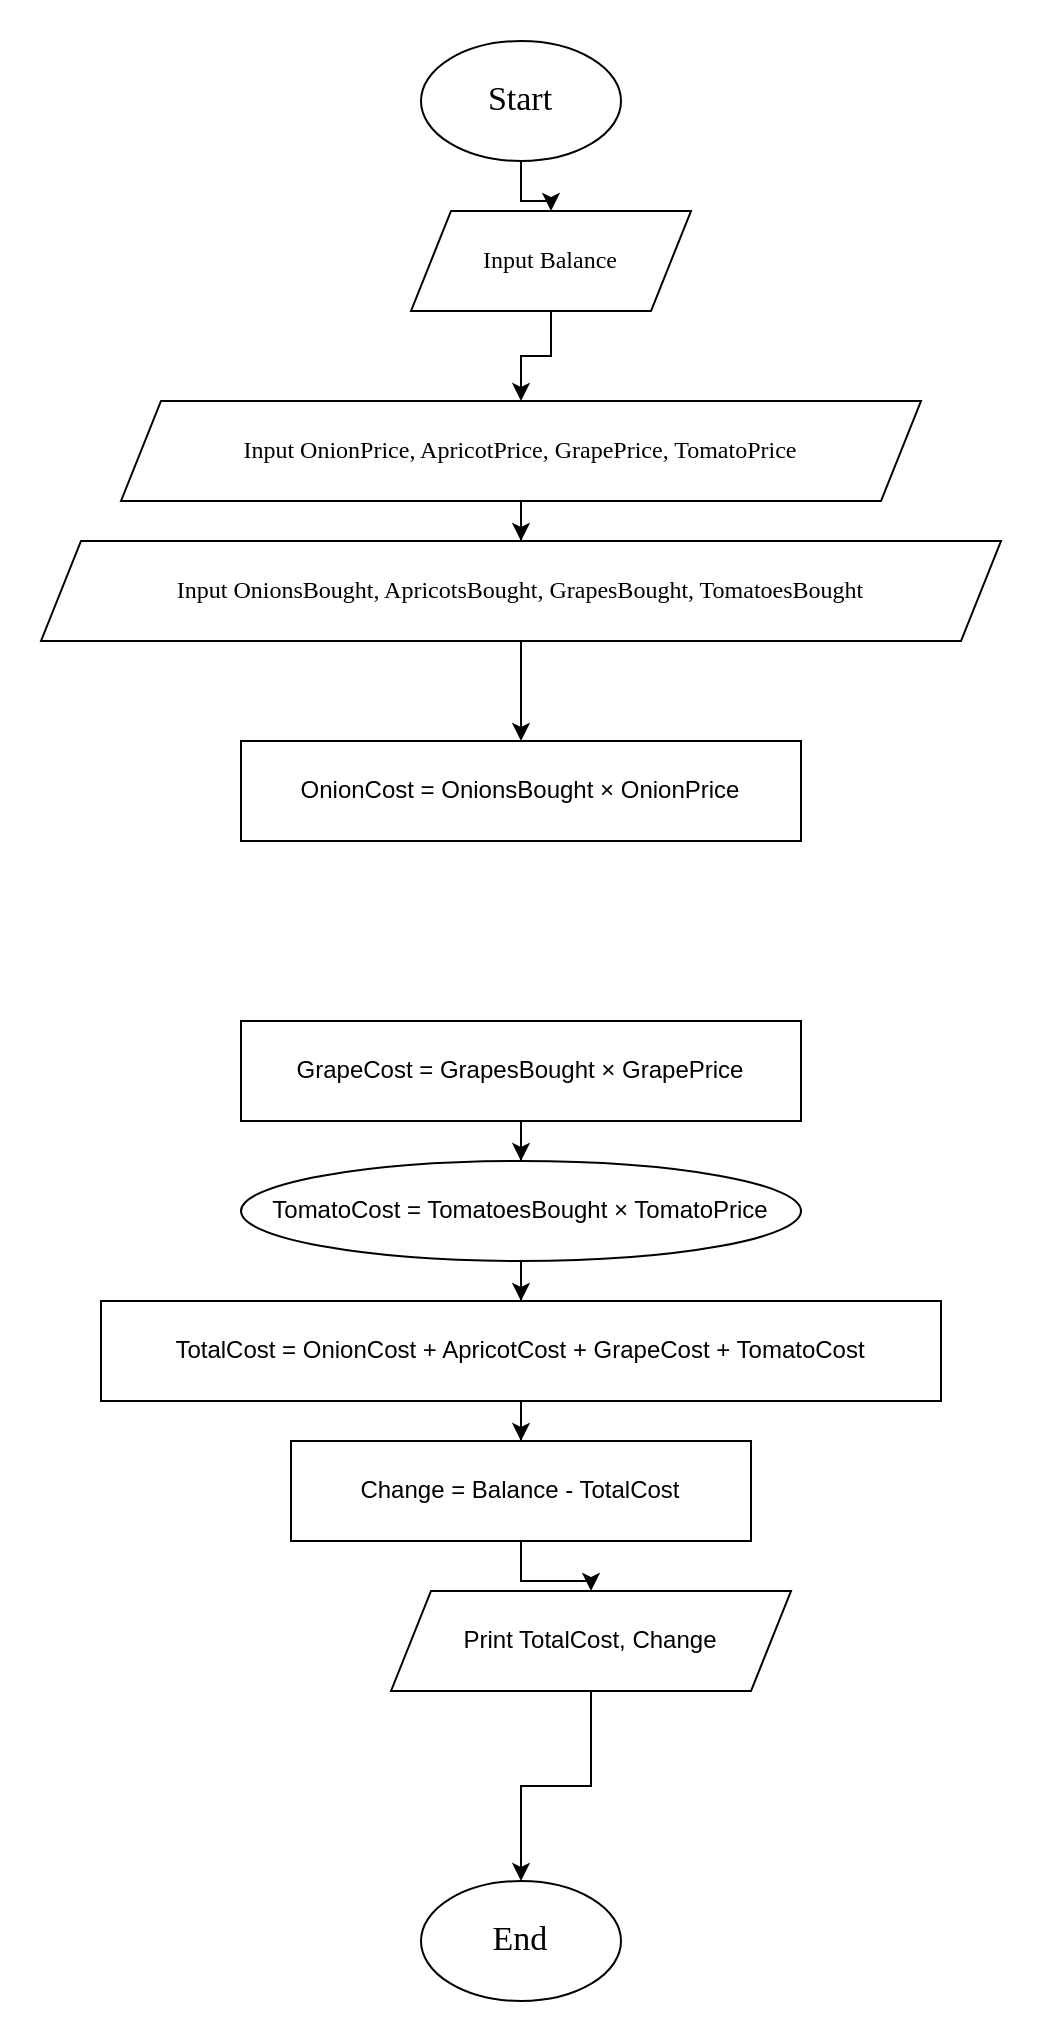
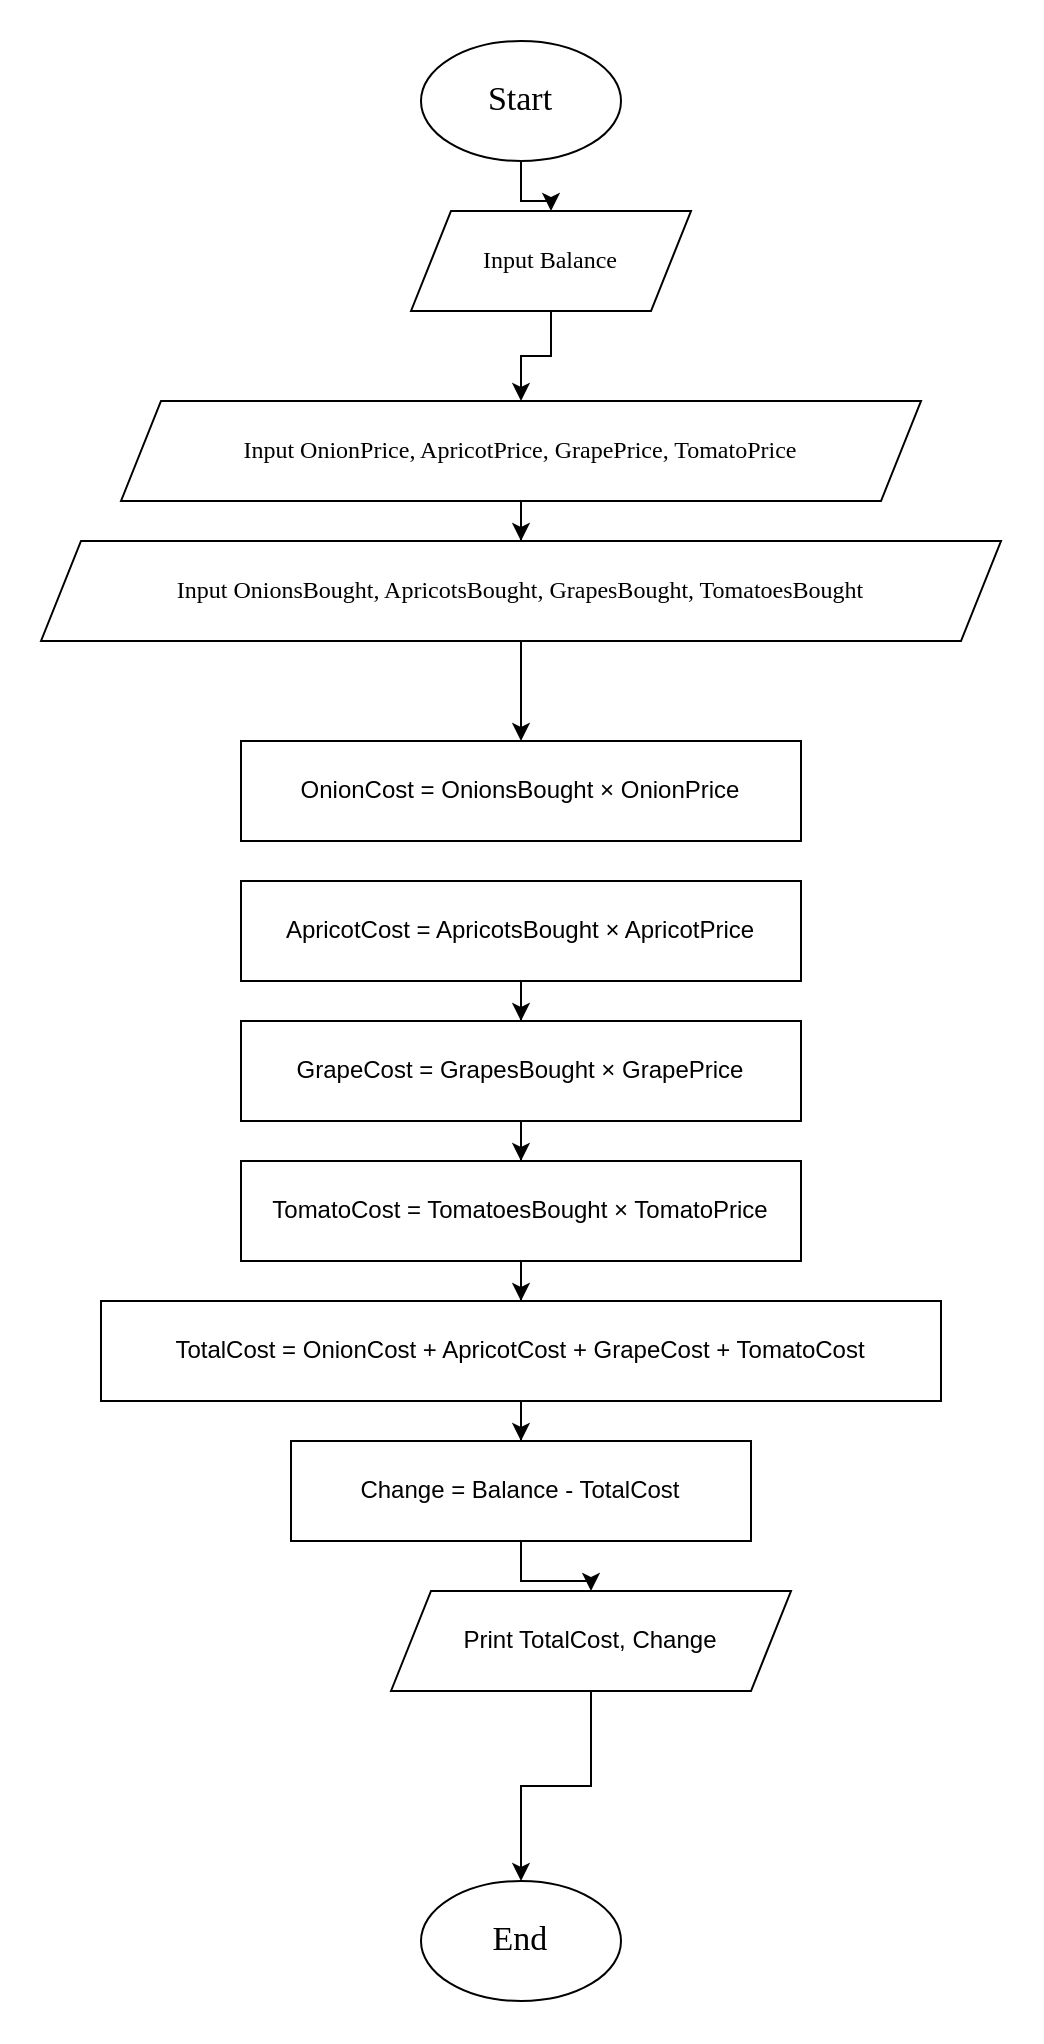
  <mxCell id="0" />
  <mxCell id="1" parent="0" />
  <mxCell id="2" value="" style="edgeStyle=orthogonalEdgeStyle;rounded=0;orthogonalLoop=1;jettySize=auto;html=1;" edge="1" parent="1" source="3" target="6"><mxGeometry relative="1" as="geometry" /></mxCell>
  <mxCell id="3" value="Start" style="ellipse;whiteSpace=wrap;html=1;fontFamily=Verdana;fontSize=17;" vertex="1" parent="1"><mxGeometry x="210" y="20" width="100" height="60" as="geometry" /></mxCell>
  <mxCell id="4" value="End" style="ellipse;whiteSpace=wrap;html=1;fontFamily=Verdana;fontSize=17;" vertex="1" parent="1"><mxGeometry x="210" y="940" width="100" height="60" as="geometry" /></mxCell>
  <mxCell id="5" value="" style="edgeStyle=orthogonalEdgeStyle;rounded=0;orthogonalLoop=1;jettySize=auto;html=1;" edge="1" parent="1" source="6" target="8"><mxGeometry relative="1" as="geometry" /></mxCell>
  <mxCell id="6" value="Input Balance" style="shape=parallelogram;perimeter=parallelogramPerimeter;whiteSpace=wrap;html=1;fixedSize=1;fontFamily=Verdana;" vertex="1" parent="1"><mxGeometry x="205" y="105" width="140" height="50" as="geometry" /></mxCell>
  <mxCell id="7" value="" style="edgeStyle=orthogonalEdgeStyle;rounded=0;orthogonalLoop=1;jettySize=auto;html=1;" edge="1" parent="1" source="8" target="10"><mxGeometry relative="1" as="geometry" /></mxCell>
  <mxCell id="8" value="Input OnionPrice, ApricotPrice, GrapePrice, TomatoPrice" style="shape=parallelogram;perimeter=parallelogramPerimeter;whiteSpace=wrap;html=1;fixedSize=1;fontFamily=Verdana;" vertex="1" parent="1"><mxGeometry x="60" y="200" width="400" height="50" as="geometry" /></mxCell>
  <mxCell id="9" value="" style="edgeStyle=orthogonalEdgeStyle;rounded=0;orthogonalLoop=1;jettySize=auto;html=1;" edge="1" parent="1" source="10" target="11"><mxGeometry relative="1" as="geometry" /></mxCell>
  <mxCell id="10" value="Input OnionsBought, ApricotsBought, GrapesBought, TomatoesBought" style="shape=parallelogram;perimeter=parallelogramPerimeter;whiteSpace=wrap;html=1;fixedSize=1;fontFamily=Verdana;" vertex="1" parent="1"><mxGeometry x="20" y="270" width="480" height="50" as="geometry" /></mxCell>
  <mxCell id="11" value="OnionCost = OnionsBought × OnionPrice" style="rounded=0;whiteSpace=wrap;html=1;" vertex="1" parent="1"><mxGeometry x="120" y="370" width="280" height="50" as="geometry" /></mxCell>
+ <mxCell id="12" value="" style="edgeStyle=orthogonalEdgeStyle;rounded=0;orthogonalLoop=1;jettySize=auto;html=1;" edge="1" parent="1" source="13" target="15"><mxGeometry relative="1" as="geometry" /></mxCell>
+ <mxCell id="13" value="ApricotCost = ApricotsBought × ApricotPrice" style="rounded=0;whiteSpace=wrap;html=1;" vertex="1" parent="1"><mxGeometry x="120" y="440" width="280" height="50" as="geometry" /></mxCell>
  <mxCell id="14" value="" style="edgeStyle=orthogonalEdgeStyle;rounded=0;orthogonalLoop=1;jettySize=auto;html=1;" edge="1" parent="1" source="15" target="17"><mxGeometry relative="1" as="geometry" /></mxCell>
  <mxCell id="15" value="GrapeCost = GrapesBought × GrapePrice" style="rounded=0;whiteSpace=wrap;html=1;" vertex="1" parent="1"><mxGeometry x="120" y="510" width="280" height="50" as="geometry" /></mxCell>
  <mxCell id="16" value="" style="edgeStyle=orthogonalEdgeStyle;rounded=0;orthogonalLoop=1;jettySize=auto;html=1;" edge="1" parent="1" source="17" target="19"><mxGeometry relative="1" as="geometry" /></mxCell>
- <mxCell id="17" value="TomatoCost = TomatoesBought × TomatoPrice" style="ellipse;whiteSpace=wrap;html=1;" vertex="1" parent="1"><mxGeometry x="120" y="580" width="280" height="50" as="geometry" /></mxCell>
+ <mxCell id="17" value="TomatoCost = TomatoesBought × TomatoPrice" style="rounded=0;whiteSpace=wrap;html=1;" vertex="1" parent="1"><mxGeometry x="120" y="580" width="280" height="50" as="geometry" /></mxCell>
  <mxCell id="18" value="" style="edgeStyle=orthogonalEdgeStyle;rounded=0;orthogonalLoop=1;jettySize=auto;html=1;" edge="1" parent="1" source="19" target="21"><mxGeometry relative="1" as="geometry" /></mxCell>
  <mxCell id="19" value="TotalCost = OnionCost + ApricotCost + GrapeCost + TomatoCost" style="rounded=0;whiteSpace=wrap;html=1;" vertex="1" parent="1"><mxGeometry x="50" y="650" width="420" height="50" as="geometry" /></mxCell>
  <mxCell id="20" value="" style="edgeStyle=orthogonalEdgeStyle;rounded=0;orthogonalLoop=1;jettySize=auto;html=1;" edge="1" parent="1" source="21" target="23"><mxGeometry relative="1" as="geometry" /></mxCell>
  <mxCell id="21" value="Change = Balance - TotalCost" style="rounded=0;whiteSpace=wrap;html=1;" vertex="1" parent="1"><mxGeometry x="145" y="720" width="230" height="50" as="geometry" /></mxCell>
  <mxCell id="22" value="" style="edgeStyle=orthogonalEdgeStyle;rounded=0;orthogonalLoop=1;jettySize=auto;html=1;" edge="1" parent="1" source="23" target="4"><mxGeometry relative="1" as="geometry" /></mxCell>
  <mxCell id="23" value="Print TotalCost, Change" style="shape=parallelogram;perimeter=parallelogramPerimeter;whiteSpace=wrap;html=1;fixedSize=1;" vertex="1" parent="1"><mxGeometry x="195" y="795" width="200" height="50" as="geometry" /></mxCell>
